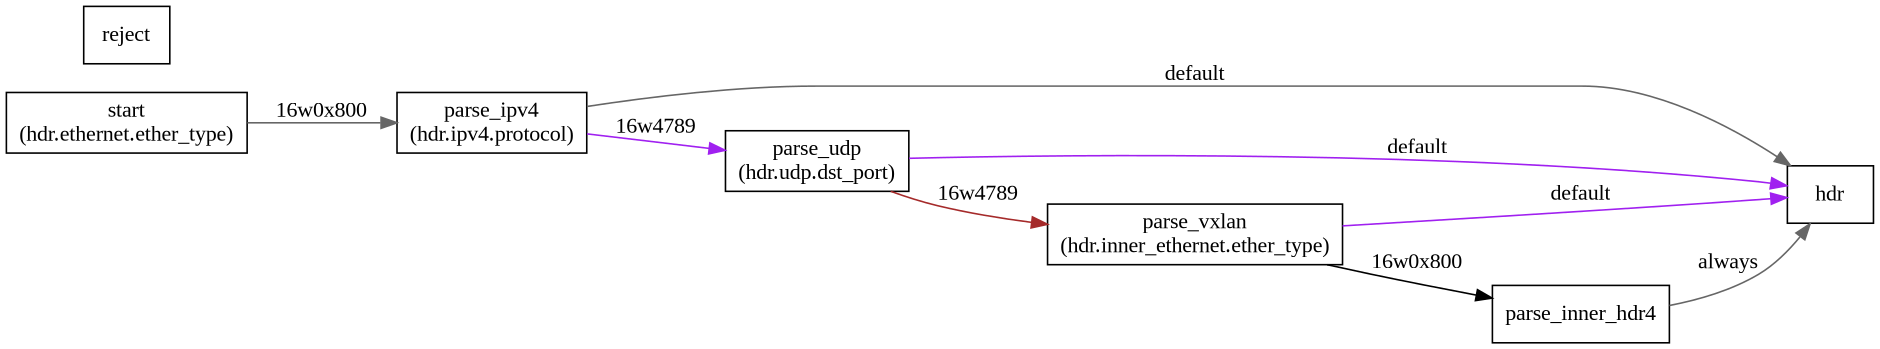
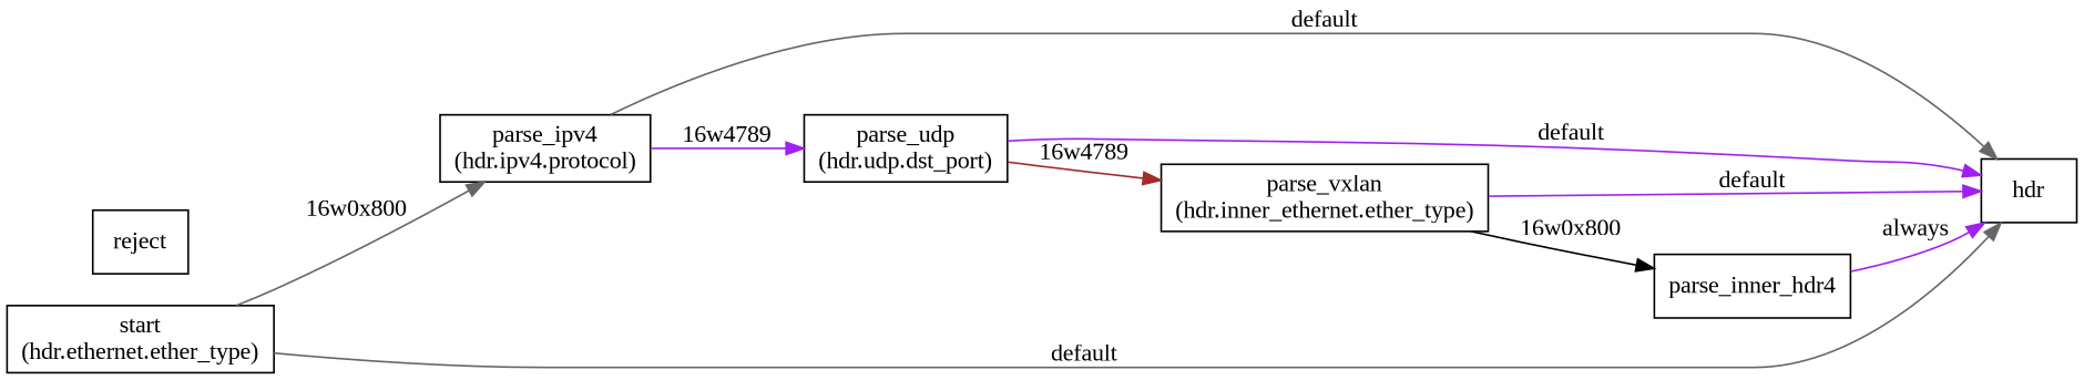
  digraph {
    fontname="Liberation Serif"
    rankdir=LR
    node [fontname="Liberation Serif" shape=rectangle]
    edge [color=gray40 fontname="Liberation Serif"]
    n1 [label="start\n(hdr.ethernet.ether_type)"]
    n2 [label="parse_ipv4\n(hdr.ipv4.protocol)"]
    n3 [label=hdr]
    n4 [label="parse_udp\n(hdr.udp.dst_port)"]
    n5 [label="parse_vxlan\n(hdr.inner_ethernet.ether_type)"]
    n6 [label=parse_inner_hdr4]
    n7 [label=reject]
    n1 -> n2 [label="16w0x800"]
+   n1 -> n3 [label=default]
    n2 -> n3 [label=default]
    n2 -> n4 [color=purple label="16w4789"]
    n4 -> n3 [color=purple label=default]
    n4 -> n5 [color=brown label="16w4789"]
    n5 -> n3 [color=purple label=default]
    n5 -> n6 [color=black label="16w0x800"]
-   n6 -> n3 [label=always]
+   n6 -> n3 [color=purple label=always]
  }
